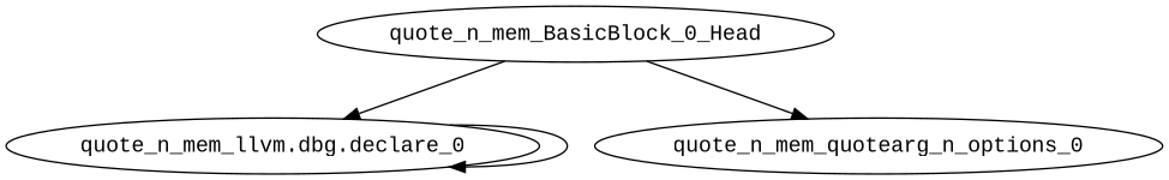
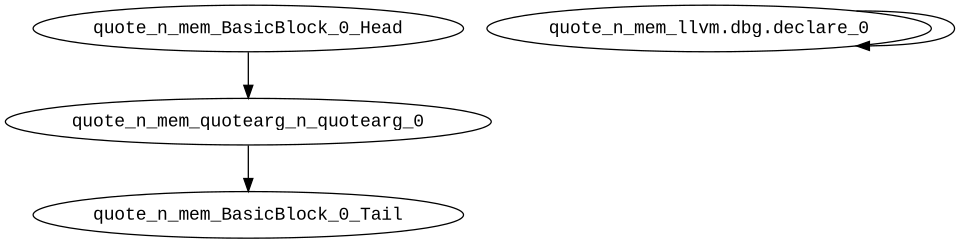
  digraph {
    fontname="Liberation Mono"
    node [fontname="Liberation Mono"]
    edge [fontname="Liberation Mono"]
    quote_n_mem_BasicBlock_0_Head
    "quote_n_mem_llvm.dbg.declare_0"
-   quote_n_mem_quotearg_n_options_0
-   quote_n_mem_BasicBlock_0_Head -> "quote_n_mem_llvm.dbg.declare_0"
+   quote_n_mem_quotearg_n_options_0 [label=quote_n_mem_quotearg_n_quotearg_0]
+   quote_n_mem_BasicBlock_0_Tail
    quote_n_mem_BasicBlock_0_Head -> quote_n_mem_quotearg_n_options_0
    "quote_n_mem_llvm.dbg.declare_0" -> "quote_n_mem_llvm.dbg.declare_0"
+   quote_n_mem_quotearg_n_options_0 -> quote_n_mem_BasicBlock_0_Tail
  }
